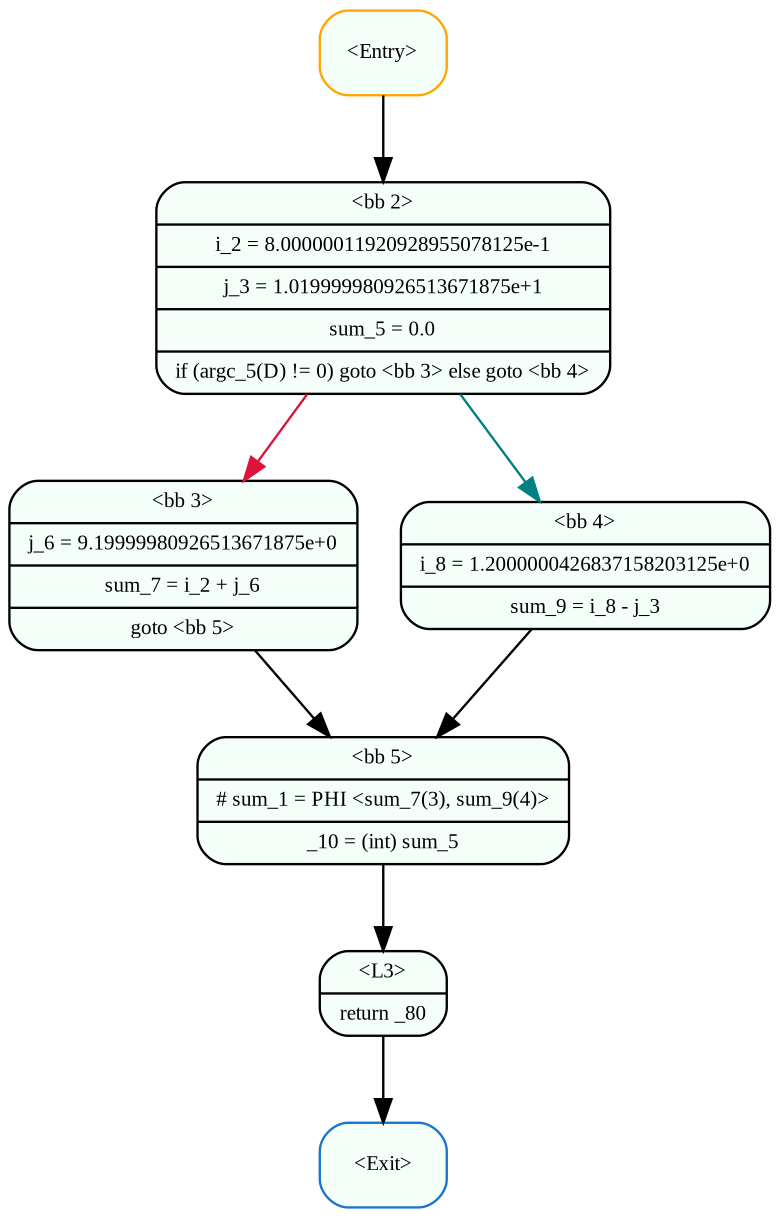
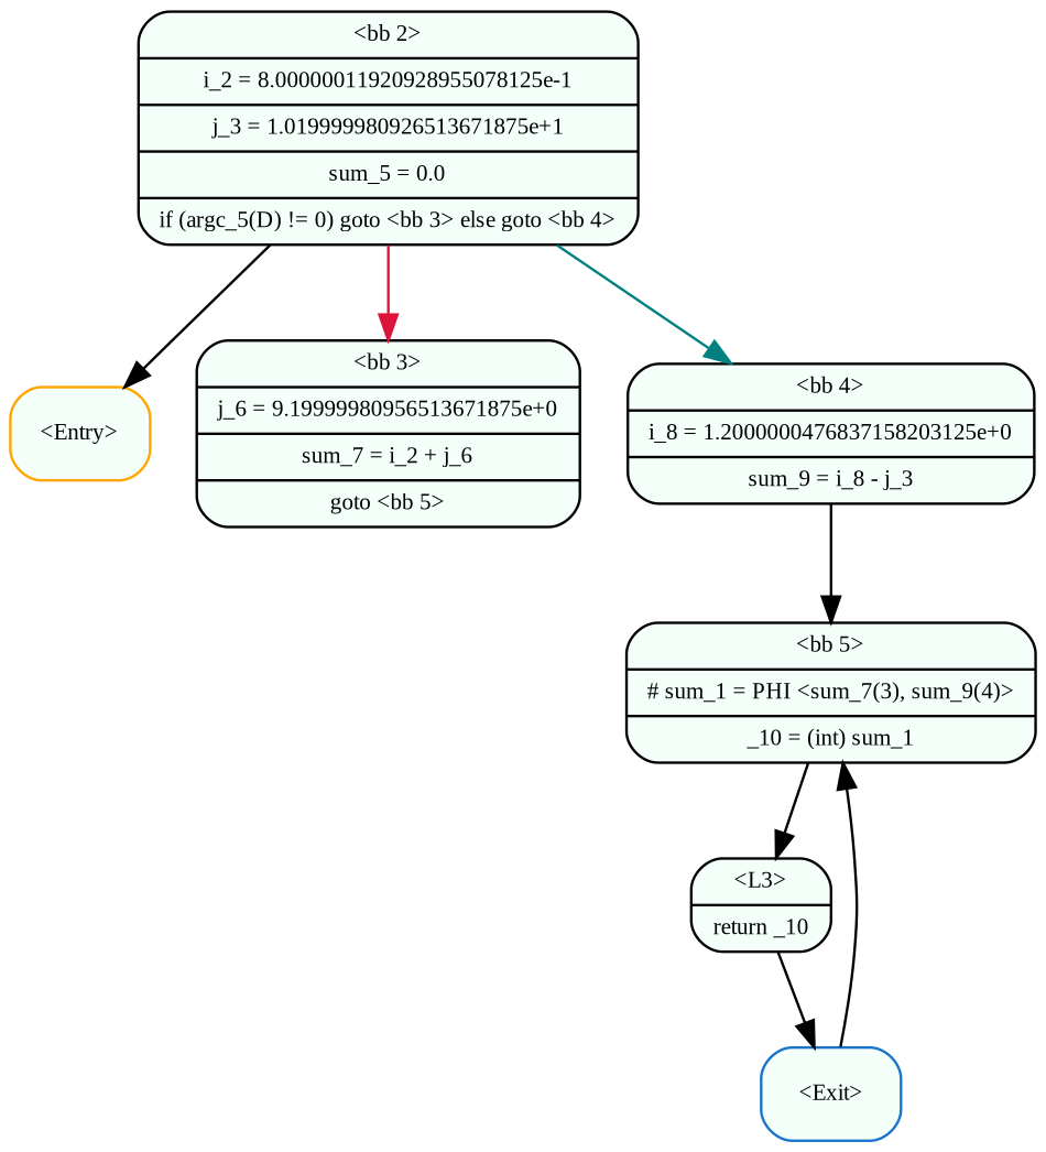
  digraph {
    fontname="Liberation Serif"
    fontsize=12
    labelloc=top
    node [color=black fillcolor=mintcream fontname="Liberation Serif" fontsize=9 shape=Mrecord style=filled]
    edge [color=black fontname="Liberation Serif" fontsize=10]
    n1 [color=orange label="{ \<Entry\> }"]
    n2 [label="{ \<bb 2\>|i_2 = 8.00000011920928955078125e-1|j_3 = 1.019999980926513671875e+1|sum_5 = 0.0|if (argc_5(D) != 0) goto \<bb 3\> else goto \<bb 4\> }"]
-   n3 [label="{ \<bb 3\>|j_6 = 9.19999980926513671875e+0|sum_7 = i_2 + j_6|goto \<bb 5\> }"]
-   n4 [label="{ \<bb 4\>|i_8 = 1.2000000426837158203125e+0|sum_9 = i_8 - j_3 }"]
-   n5 [label="{ \<bb 5\>|# sum_1 = PHI \<sum_7(3), sum_9(4)\>|_10 = (int) sum_5 }"]
-   n6 [label="{ \<L3\>|return _80 }"]
+   n3 [label="{ \<bb 3\>|j_6 = 9.19999980956513671875e+0|sum_7 = i_2 + j_6|goto \<bb 5\> }"]
+   n4 [label="{ \<bb 4\>|i_8 = 1.2000000476837158203125e+0|sum_9 = i_8 - j_3 }"]
+   n5 [label="{ \<bb 5\>|# sum_1 = PHI \<sum_7(3), sum_9(4)\>|_10 = (int) sum_1 }"]
+   n6 [label="{ \<L3\>|return _10 }"]
    n7 [color=dodgerblue3 label="{ \<Exit\> }"]
-   n1 -> n2
+   n2 -> n1
    n2 -> n3 [color=crimson]
    n2 -> n4 [color=teal]
-   n3 -> n5
+   n7 -> n5
    n4 -> n5
    n5 -> n6
    n6 -> n7
  }
